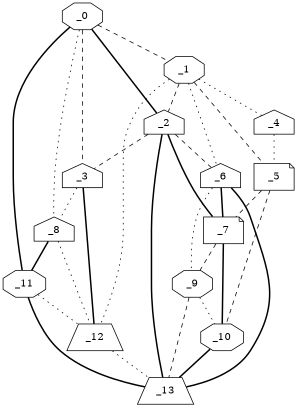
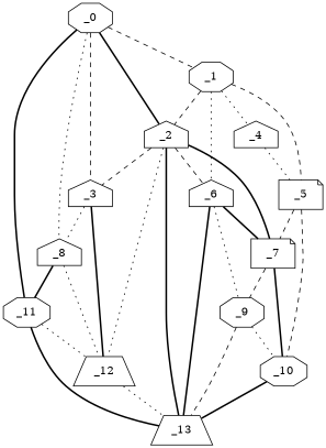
  graph {
    node [shape=octagon y=8]
    edge [style=bold valence=2]
    _0 [x=35 y=3]
    _1 [x=43 y=98]
    _2 [shape=house x=46 y=83]
    _3 [shape=house x=48 y=6]
    _8 [shape=house x=81]
    _11 [x=94]
    _4 [shape=house x=52 y=123]
    _5 [shape=note x=62 y=124]
    _6 [shape=house x=76 y=86]
    _7 [shape=note x=79 y=100]
    _12 [shape=trapezium x=96 y=34]
    _13 [shape=trapezium x=98 y=39]
    _10 [x=92 y=115]
    _9 [x=88 y=105]
    _0 -- _1 [style=dashed valence=1]
    _0 -- _2
    _0 -- _3 [style=dashed valence=1]
    _0 -- _8 [style=dotted]
    _0 -- _11 [valence=1]
    _1 -- _2 [style=dashed valence=1]
    _1 -- _4 [style=dotted valence=1]
    _1 -- _5 [style=dashed valence=1]
    _1 -- _6 [style=dotted]
    _2 -- _3 [style=dashed]
    _2 -- _6 [style=dashed]
    _2 -- _7
-   _1 -- _12 [style=dotted valence=1]
+   _2 -- _12 [style=dotted valence=1]
    _2 -- _13
    _3 -- _8 [style=dotted]
    _3 -- _12 [valence=1]
    _8 -- _11
    _8 -- _12 [style=dotted]
    _11 -- _12 [style=dotted valence=1]
    _11 -- _13 [valence=1]
    _4 -- _5 [style=dotted valence=1]
    _5 -- _7 [style=dashed]
    _5 -- _10 [style=dashed valence=1]
    _6 -- _7
    _6 -- _13 [valence=1]
    _6 -- _9 [style=dotted]
    _7 -- _10 [valence=1]
    _7 -- _9 [style=dashed]
    _12 -- _13 [style=dotted]
    _10 -- _13 [valence=1]
    _9 -- _13 [style=dashed]
    _9 -- _10 [style=dotted]
  }
